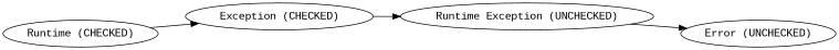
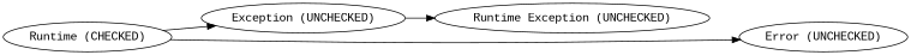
  digraph {
    fontname="Liberation Mono"
    rankdir=LR
    node [fontname="Liberation Mono"]
    edge [fontname="Liberation Mono"]
    n1 [label="Runtime (CHECKED)"]
-   "Exception (CHECKED)"
+   "Exception (CHECKED)" [label="Exception (UNCHECKED)"]
    "Error (UNCHECKED)"
    "Runtime Exception (UNCHECKED)"
    n1 -> "Exception (CHECKED)"
-   "Runtime Exception (UNCHECKED)" -> "Error (UNCHECKED)"
+   n1 -> "Error (UNCHECKED)"
    "Exception (CHECKED)" -> "Runtime Exception (UNCHECKED)"
  }
